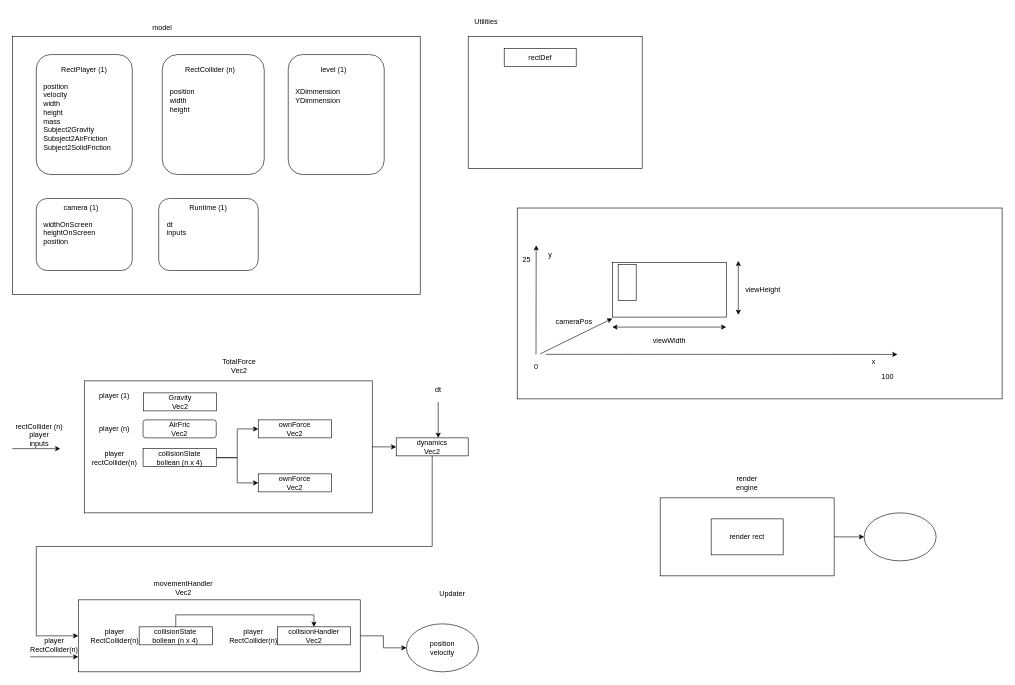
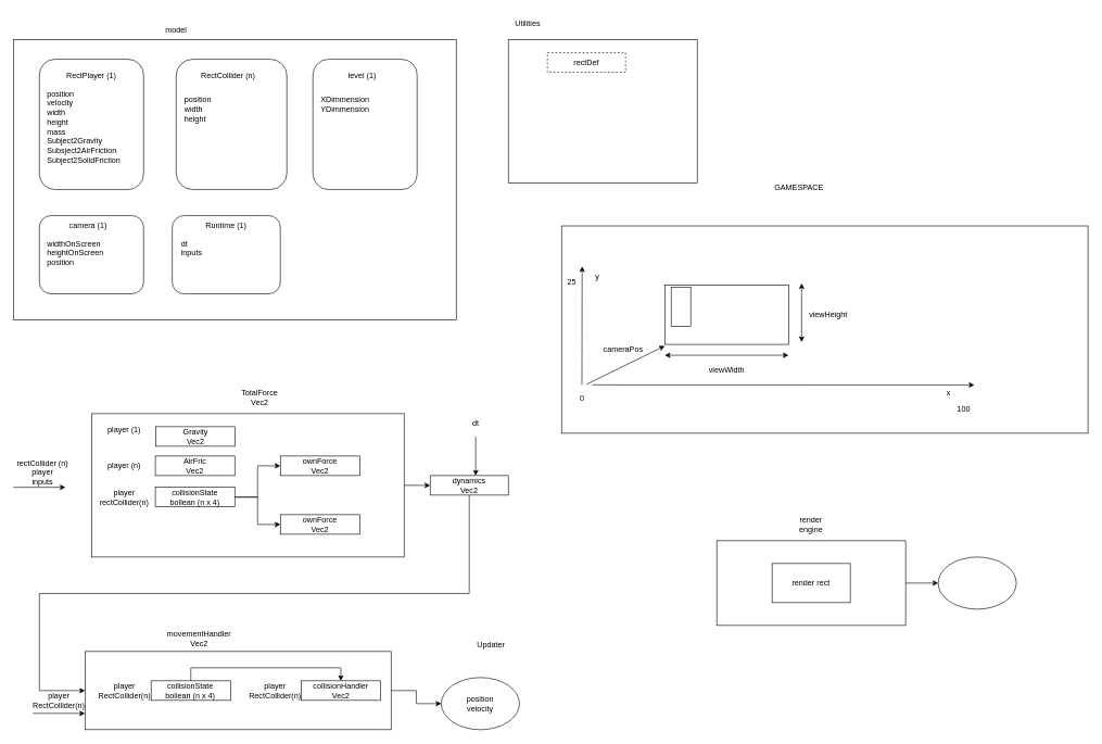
  <mxCell id="0" />
  <mxCell id="1" parent="0" />
  <mxCell id="2" value="" style="rounded=0;whiteSpace=wrap;html=1;fillColor=none;" parent="1" vertex="1"><mxGeometry x="20" y="60" width="680" height="430" as="geometry" /></mxCell>
  <mxCell id="3" value="" style="rounded=1;whiteSpace=wrap;html=1;" parent="1" vertex="1"><mxGeometry x="60" y="90" width="160" height="200" as="geometry" /></mxCell>
  <mxCell id="4" value="RectPlayer (1)" style="text;html=1;strokeColor=none;fillColor=none;align=center;verticalAlign=middle;whiteSpace=wrap;rounded=0;" parent="1" vertex="1"><mxGeometry x="100" y="100" width="80" height="30" as="geometry" /></mxCell>
  <mxCell id="5" value="model" style="text;html=1;strokeColor=none;fillColor=none;align=center;verticalAlign=middle;whiteSpace=wrap;rounded=0;" parent="1" vertex="1"><mxGeometry x="240" y="30" width="60" height="30" as="geometry" /></mxCell>
  <mxCell id="6" value="" style="rounded=1;whiteSpace=wrap;html=1;" parent="1" vertex="1"><mxGeometry x="60" y="330" width="160" height="120" as="geometry" /></mxCell>
  <mxCell id="7" value="widthOnScreen&lt;br&gt;heightOnScreen&lt;br&gt;position" style="text;html=1;strokeColor=none;fillColor=none;align=left;verticalAlign=top;whiteSpace=wrap;rounded=0;" parent="1" vertex="1"><mxGeometry x="70" y="360" width="116" height="71" as="geometry" /></mxCell>
  <mxCell id="8" value="camera (1)" style="text;html=1;strokeColor=none;fillColor=none;align=center;verticalAlign=middle;whiteSpace=wrap;rounded=0;" parent="1" vertex="1"><mxGeometry x="100" y="330" width="70" height="30" as="geometry" /></mxCell>
  <mxCell id="9" value="position&lt;br&gt;velocity&lt;br&gt;width&lt;br&gt;height&lt;br&gt;mass&lt;br&gt;Subject2Gravity&lt;br&gt;Subsject2AirFriction&lt;br&gt;Subject2SolidFriction" style="text;html=1;strokeColor=none;fillColor=none;align=left;verticalAlign=top;whiteSpace=wrap;rounded=0;" parent="1" vertex="1"><mxGeometry x="70" y="130" width="140" height="150" as="geometry" /></mxCell>
  <mxCell id="10" value="dynamics&lt;br&gt;Vec2" style="rounded=0;whiteSpace=wrap;html=1;" parent="1" vertex="1"><mxGeometry x="660" y="729" width="120" height="30" as="geometry" /></mxCell>
  <mxCell id="11" style="edgeStyle=orthogonalEdgeStyle;rounded=0;orthogonalLoop=1;jettySize=auto;html=1;exitX=1;exitY=0.5;exitDx=0;exitDy=0;entryX=0;entryY=0.5;entryDx=0;entryDy=0;" parent="1" source="12" target="10" edge="1"><mxGeometry relative="1" as="geometry" /></mxCell>
  <mxCell id="12" value="" style="rounded=0;whiteSpace=wrap;html=1;fillColor=none;" parent="1" vertex="1"><mxGeometry x="140" y="634" width="480" height="220" as="geometry" /></mxCell>
  <mxCell id="13" value="TotalForce&lt;br&gt;Vec2" style="text;html=1;strokeColor=none;fillColor=none;align=center;verticalAlign=middle;whiteSpace=wrap;rounded=0;" parent="1" vertex="1"><mxGeometry x="334.76" y="589" width="127.08" height="40" as="geometry" /></mxCell>
  <mxCell id="14" value="Gravity&lt;br&gt;Vec2" style="rounded=0;whiteSpace=wrap;html=1;" parent="1" vertex="1"><mxGeometry x="238.617" y="654" width="122" height="30" as="geometry" /></mxCell>
  <mxCell id="15" value="player (1)" style="text;html=1;strokeColor=none;fillColor=none;align=center;verticalAlign=middle;whiteSpace=wrap;rounded=0;" parent="1" vertex="1"><mxGeometry x="150.167" y="644" width="81.333" height="30" as="geometry" /></mxCell>
- <mxCell id="16" value="AirFric&lt;br&gt;Vec2" style="whiteSpace=wrap;html=1;rounded=1;" parent="1" vertex="1"><mxGeometry x="237.997" y="699" width="122" height="30" as="geometry" /></mxCell>
+ <mxCell id="16" value="AirFric&lt;br&gt;Vec2" style="rounded=0;whiteSpace=wrap;html=1;" parent="1" vertex="1"><mxGeometry x="237.997" y="699" width="122" height="30" as="geometry" /></mxCell>
  <mxCell id="17" value="ownForce&lt;br&gt;Vec2" style="rounded=0;whiteSpace=wrap;html=1;" parent="1" vertex="1"><mxGeometry x="429.997" y="699" width="122" height="30" as="geometry" /></mxCell>
  <mxCell id="18" value="player (n)" style="text;html=1;strokeColor=none;fillColor=none;align=center;verticalAlign=middle;whiteSpace=wrap;rounded=0;" parent="1" vertex="1"><mxGeometry x="150.167" y="699" width="81.333" height="30" as="geometry" /></mxCell>
  <mxCell id="19" value="player&lt;br&gt;rectCollider(n)" style="text;html=1;strokeColor=none;fillColor=none;align=center;verticalAlign=middle;whiteSpace=wrap;rounded=0;" parent="1" vertex="1"><mxGeometry x="150.167" y="747" width="81.333" height="30" as="geometry" /></mxCell>
  <mxCell id="20" style="edgeStyle=orthogonalEdgeStyle;rounded=0;orthogonalLoop=1;jettySize=auto;html=1;exitX=0.5;exitY=1;exitDx=0;exitDy=0;" parent="1" source="12" target="12" edge="1"><mxGeometry relative="1" as="geometry" /></mxCell>
  <mxCell id="21" value="rectCollider (n)&lt;br&gt;player&lt;br&gt;inputs" style="text;html=1;strokeColor=none;fillColor=none;align=center;verticalAlign=middle;whiteSpace=wrap;rounded=0;" parent="1" vertex="1"><mxGeometry x="20" y="709" width="90" height="30" as="geometry" /></mxCell>
  <mxCell id="22" style="edgeStyle=orthogonalEdgeStyle;rounded=0;orthogonalLoop=1;jettySize=auto;html=1;entryX=0;entryY=0.5;entryDx=0;entryDy=0;exitX=0.5;exitY=1;exitDx=0;exitDy=0;" parent="1" source="10" target="30" edge="1"><mxGeometry relative="1" as="geometry"><mxPoint x="680" y="790" as="sourcePoint" /><mxPoint x="80" y="1080" as="targetPoint" /><Array as="points"><mxPoint x="720" y="910" /><mxPoint x="60" y="910" /><mxPoint x="60" y="1059" /></Array></mxGeometry></mxCell>
  <mxCell id="23" value="" style="rounded=1;whiteSpace=wrap;html=1;" parent="1" vertex="1"><mxGeometry x="264" y="330" width="166" height="120" as="geometry" /></mxCell>
  <mxCell id="24" value="Runtime (1)" style="text;html=1;strokeColor=none;fillColor=none;align=center;verticalAlign=middle;whiteSpace=wrap;rounded=0;" parent="1" vertex="1"><mxGeometry x="312" y="330" width="70" height="30" as="geometry" /></mxCell>
  <mxCell id="25" value="dt&lt;br&gt;inputs" style="text;html=1;strokeColor=none;fillColor=none;align=left;verticalAlign=top;whiteSpace=wrap;rounded=0;" parent="1" vertex="1"><mxGeometry x="275.92" y="360" width="116" height="71" as="geometry" /></mxCell>
  <mxCell id="26" value="" style="endArrow=classic;html=1;rounded=0;entryX=0;entryY=0.5;entryDx=0;entryDy=0;" parent="1" edge="1"><mxGeometry width="50" height="50" relative="1" as="geometry"><mxPoint x="20" y="747" as="sourcePoint" /><mxPoint x="100" y="747" as="targetPoint" /></mxGeometry></mxCell>
  <mxCell id="27" value="" style="endArrow=classic;html=1;rounded=0;entryX=0.5;entryY=0;entryDx=0;entryDy=0;" parent="1" edge="1"><mxGeometry width="50" height="50" relative="1" as="geometry"><mxPoint x="730" y="669" as="sourcePoint" /><mxPoint x="730" y="729" as="targetPoint" /></mxGeometry></mxCell>
  <mxCell id="28" value="dt" style="text;html=1;strokeColor=none;fillColor=none;align=center;verticalAlign=middle;whiteSpace=wrap;rounded=0;" parent="1" vertex="1"><mxGeometry x="700" y="634" width="60" height="30" as="geometry" /></mxCell>
  <mxCell id="29" style="edgeStyle=orthogonalEdgeStyle;rounded=0;orthogonalLoop=1;jettySize=auto;html=1;entryX=0;entryY=0.5;entryDx=0;entryDy=0;" parent="1" source="30" target="34" edge="1"><mxGeometry relative="1" as="geometry" /></mxCell>
  <mxCell id="30" value="" style="rounded=0;whiteSpace=wrap;html=1;fillColor=none;" parent="1" vertex="1"><mxGeometry x="130" y="999" width="470" height="120" as="geometry" /></mxCell>
  <mxCell id="31" value="movementHandler&lt;br&gt;Vec2" style="text;html=1;strokeColor=none;fillColor=none;align=center;verticalAlign=middle;whiteSpace=wrap;rounded=0;" parent="1" vertex="1"><mxGeometry x="242.38" y="959" width="127.08" height="40" as="geometry" /></mxCell>
  <mxCell id="32" value="player&lt;br&gt;RectCollider(n)" style="text;html=1;strokeColor=none;fillColor=none;align=center;verticalAlign=middle;whiteSpace=wrap;rounded=0;" parent="1" vertex="1"><mxGeometry x="60" y="1059" width="60" height="30" as="geometry" /></mxCell>
  <mxCell id="33" value="" style="endArrow=classic;html=1;rounded=0;entryX=0;entryY=0.5;entryDx=0;entryDy=0;" parent="1" edge="1"><mxGeometry width="50" height="50" relative="1" as="geometry"><mxPoint x="50" y="1094" as="sourcePoint" /><mxPoint x="130" y="1094" as="targetPoint" /></mxGeometry></mxCell>
  <mxCell id="34" value="position&lt;br&gt;velocity" style="ellipse;whiteSpace=wrap;html=1;" parent="1" vertex="1"><mxGeometry x="677.08" y="1039" width="120" height="80" as="geometry" /></mxCell>
  <mxCell id="35" value="Updater" style="text;html=1;strokeColor=none;fillColor=none;align=center;verticalAlign=middle;whiteSpace=wrap;rounded=0;" parent="1" vertex="1"><mxGeometry x="690" y="969" width="127.08" height="40" as="geometry" /></mxCell>
  <mxCell id="36" style="edgeStyle=orthogonalEdgeStyle;rounded=0;orthogonalLoop=1;jettySize=auto;html=1;entryX=0;entryY=0.5;entryDx=0;entryDy=0;" parent="1" source="38" target="17" edge="1"><mxGeometry relative="1" as="geometry" /></mxCell>
  <mxCell id="37" style="edgeStyle=orthogonalEdgeStyle;rounded=0;orthogonalLoop=1;jettySize=auto;html=1;entryX=0;entryY=0.5;entryDx=0;entryDy=0;" parent="1" source="38" target="39" edge="1"><mxGeometry relative="1" as="geometry" /></mxCell>
  <mxCell id="38" value="collisionState&lt;br&gt;bollean (n x 4)" style="rounded=0;whiteSpace=wrap;html=1;" parent="1" vertex="1"><mxGeometry x="237.997" y="747" width="122" height="30" as="geometry" /></mxCell>
  <mxCell id="39" value="ownForce&lt;br&gt;Vec2" style="rounded=0;whiteSpace=wrap;html=1;" parent="1" vertex="1"><mxGeometry x="429.997" y="789" width="122" height="30" as="geometry" /></mxCell>
  <mxCell id="40" value="" style="group" parent="1" vertex="1" connectable="0"><mxGeometry x="480" y="90" width="160" height="200" as="geometry" /></mxCell>
  <mxCell id="41" value="" style="rounded=1;whiteSpace=wrap;html=1;" parent="40" vertex="1"><mxGeometry width="160" height="200" as="geometry" /></mxCell>
  <mxCell id="42" value="level (1)" style="text;html=1;strokeColor=none;fillColor=none;align=center;verticalAlign=middle;whiteSpace=wrap;rounded=0;" parent="40" vertex="1"><mxGeometry x="46.08" y="10" width="60" height="30" as="geometry" /></mxCell>
  <mxCell id="43" value="XDimmension&lt;br&gt;YDimmension&lt;br&gt;" style="text;html=1;strokeColor=none;fillColor=none;align=left;verticalAlign=top;whiteSpace=wrap;rounded=0;" parent="40" vertex="1"><mxGeometry x="10.08" y="49" width="116" height="71" as="geometry" /></mxCell>
  <mxCell id="44" value="" style="group" parent="1" vertex="1" connectable="0"><mxGeometry x="270" y="90" width="170" height="200" as="geometry" /></mxCell>
  <mxCell id="45" value="" style="rounded=1;whiteSpace=wrap;html=1;" parent="44" vertex="1"><mxGeometry width="170" height="200" as="geometry" /></mxCell>
  <mxCell id="46" value="RectCollider (n)" style="text;html=1;strokeColor=none;fillColor=none;align=center;verticalAlign=middle;whiteSpace=wrap;rounded=0;" parent="44" vertex="1"><mxGeometry x="31.875" y="10" width="95.625" height="30" as="geometry" /></mxCell>
  <mxCell id="47" value="position&lt;br&gt;width&lt;br&gt;height" style="text;html=1;strokeColor=none;fillColor=none;align=left;verticalAlign=top;whiteSpace=wrap;rounded=0;" parent="44" vertex="1"><mxGeometry x="10.71" y="49" width="123.25" height="71" as="geometry" /></mxCell>
  <mxCell id="48" style="edgeStyle=orthogonalEdgeStyle;rounded=0;orthogonalLoop=1;jettySize=auto;html=1;entryX=0.5;entryY=0;entryDx=0;entryDy=0;exitX=0.5;exitY=0;exitDx=0;exitDy=0;" parent="1" source="49" target="51" edge="1"><mxGeometry relative="1" as="geometry"><Array as="points" /></mxGeometry></mxCell>
  <mxCell id="49" value="collisionState&lt;br&gt;bollean (n x 4)" style="rounded=0;whiteSpace=wrap;html=1;" parent="1" vertex="1"><mxGeometry x="231.497" y="1044" width="122" height="30" as="geometry" /></mxCell>
  <mxCell id="50" value="player&lt;br&gt;RectCollider(n)" style="text;html=1;strokeColor=none;fillColor=none;align=center;verticalAlign=middle;whiteSpace=wrap;rounded=0;" parent="1" vertex="1"><mxGeometry x="160.83" y="1044" width="60" height="30" as="geometry" /></mxCell>
  <mxCell id="51" value="collisionHandler&lt;br&gt;Vec2" style="rounded=0;whiteSpace=wrap;html=1;" parent="1" vertex="1"><mxGeometry x="461.837" y="1044" width="122" height="30" as="geometry" /></mxCell>
  <mxCell id="52" value="player&lt;br&gt;RectCollider(n)" style="text;html=1;strokeColor=none;fillColor=none;align=center;verticalAlign=middle;whiteSpace=wrap;rounded=0;" parent="1" vertex="1"><mxGeometry x="391.92" y="1044" width="60" height="30" as="geometry" /></mxCell>
  <mxCell id="53" value="" style="rounded=0;whiteSpace=wrap;html=1;fillColor=none;" parent="1" vertex="1"><mxGeometry x="780" y="60" width="290" height="220" as="geometry" /></mxCell>
- <mxCell id="54" value="rectDef" style="rounded=0;whiteSpace=wrap;html=1;" parent="1" vertex="1"><mxGeometry x="840" y="80" width="120" height="30" as="geometry" /></mxCell>
+ <mxCell id="54" value="rectDef" style="rounded=0;whiteSpace=wrap;html=1;dashed=1;" parent="1" vertex="1"><mxGeometry x="840" y="80" width="120" height="30" as="geometry" /></mxCell>
  <mxCell id="55" value="Utilities" style="text;html=1;strokeColor=none;fillColor=none;align=center;verticalAlign=middle;whiteSpace=wrap;rounded=0;" parent="1" vertex="1"><mxGeometry x="780" y="20" width="60" height="30" as="geometry" /></mxCell>
  <mxCell id="56" style="edgeStyle=orthogonalEdgeStyle;rounded=0;orthogonalLoop=1;jettySize=auto;html=1;exitX=0.5;exitY=1;exitDx=0;exitDy=0;" parent="1" source="54" target="54" edge="1"><mxGeometry relative="1" as="geometry" /></mxCell>
  <mxCell id="57" style="edgeStyle=orthogonalEdgeStyle;rounded=0;orthogonalLoop=1;jettySize=auto;html=1;entryX=0;entryY=0.5;entryDx=0;entryDy=0;" parent="1" source="58" target="61" edge="1"><mxGeometry relative="1" as="geometry" /></mxCell>
  <mxCell id="58" value="" style="rounded=0;whiteSpace=wrap;html=1;gradientColor=none;fillColor=none;" parent="1" vertex="1"><mxGeometry x="1100" y="829" width="290" height="130" as="geometry" /></mxCell>
  <mxCell id="59" value="render engine" style="text;html=1;strokeColor=none;fillColor=none;align=center;verticalAlign=middle;whiteSpace=wrap;rounded=0;" parent="1" vertex="1"><mxGeometry x="1215" y="789" width="60" height="30" as="geometry" /></mxCell>
  <mxCell id="60" value="render rect" style="rounded=0;whiteSpace=wrap;html=1;" parent="1" vertex="1"><mxGeometry x="1185" y="864" width="120" height="60" as="geometry" /></mxCell>
  <mxCell id="61" value="" style="ellipse;whiteSpace=wrap;html=1;" parent="1" vertex="1"><mxGeometry x="1440" y="854" width="120" height="80" as="geometry" /></mxCell>
  <mxCell id="62" value="" style="group" vertex="1" connectable="0" parent="1"><mxGeometry x="830" y="264" width="840" height="400" as="geometry" /></mxCell>
  <mxCell id="63" value="" style="rounded=0;whiteSpace=wrap;html=1;" parent="62" vertex="1"><mxGeometry x="31.698" y="81.818" width="808.302" height="318.182" as="geometry" /></mxCell>
+ <mxCell id="64" value="GAMESPACE" style="text;html=1;strokeColor=none;fillColor=none;align=center;verticalAlign=middle;whiteSpace=wrap;rounded=0;" parent="62" vertex="1"><mxGeometry x="348.679" width="95.094" height="45.455" as="geometry" /></mxCell>
  <mxCell id="65" value="y" style="text;html=1;strokeColor=none;fillColor=none;align=center;verticalAlign=middle;whiteSpace=wrap;rounded=0;" parent="62" vertex="1"><mxGeometry x="63.396" y="145.455" width="47.547" height="28.788" as="geometry" /></mxCell>
  <mxCell id="66" value="" style="endArrow=classic;html=1;rounded=0;entryX=0.911;entryY=0.148;entryDx=0;entryDy=0;entryPerimeter=0;" parent="62" edge="1"><mxGeometry width="50" height="50" relative="1" as="geometry"><mxPoint x="79.245" y="325.758" as="sourcePoint" /><mxPoint x="665.581" y="325.879" as="targetPoint" /></mxGeometry></mxCell>
  <mxCell id="67" value="x" style="text;html=1;strokeColor=none;fillColor=none;align=center;verticalAlign=middle;whiteSpace=wrap;rounded=0;" parent="62" vertex="1"><mxGeometry x="602.264" y="324.242" width="47.547" height="28.788" as="geometry" /></mxCell>
  <mxCell id="68" value="0" style="text;html=1;strokeColor=none;fillColor=none;align=center;verticalAlign=middle;whiteSpace=wrap;rounded=0;" parent="62" vertex="1"><mxGeometry x="15.849" y="324.242" width="95.094" height="45.455" as="geometry" /></mxCell>
  <mxCell id="69" value="25" style="text;html=1;strokeColor=none;fillColor=none;align=center;verticalAlign=middle;whiteSpace=wrap;rounded=0;" parent="62" vertex="1"><mxGeometry y="145.455" width="95.094" height="45.455" as="geometry" /></mxCell>
  <mxCell id="70" value="100" style="text;html=1;strokeColor=none;fillColor=none;align=center;verticalAlign=middle;whiteSpace=wrap;rounded=0;" parent="62" vertex="1"><mxGeometry x="618.113" y="340.909" width="63.396" height="45.455" as="geometry" /></mxCell>
  <mxCell id="71" value="" style="endArrow=classic;html=1;rounded=0;exitX=0.039;exitY=0.719;exitDx=0;exitDy=0;exitPerimeter=0;entryX=0.02;entryY=0.195;entryDx=0;entryDy=0;entryPerimeter=0;" edge="1" parent="62"><mxGeometry width="50" height="50" relative="1" as="geometry"><mxPoint x="63.016" y="325.758" as="sourcePoint" /><mxPoint x="63.333" y="143.879" as="targetPoint" /></mxGeometry></mxCell>
  <mxCell id="72" value="" style="rounded=0;whiteSpace=wrap;html=1;" vertex="1" parent="62"><mxGeometry x="190.189" y="172.727" width="190.189" height="90.909" as="geometry" /></mxCell>
  <mxCell id="73" value="" style="endArrow=classic;startArrow=classic;html=1;rounded=0;entryX=0.431;entryY=0.671;entryDx=0;entryDy=0;entryPerimeter=0;exitX=0.196;exitY=0.671;exitDx=0;exitDy=0;exitPerimeter=0;" edge="1" parent="62"><mxGeometry width="50" height="50" relative="1" as="geometry"><mxPoint x="190.189" y="280.303" as="sourcePoint" /><mxPoint x="380.14" y="280.303" as="targetPoint" /></mxGeometry></mxCell>
  <mxCell id="74" value="viewWidth" style="text;html=1;strokeColor=none;fillColor=none;align=center;verticalAlign=middle;whiteSpace=wrap;rounded=0;" vertex="1" parent="62"><mxGeometry x="253.585" y="295.455" width="63.396" height="15.152" as="geometry" /></mxCell>
  <mxCell id="75" value="" style="endArrow=classic;startArrow=classic;html=1;rounded=0;entryX=0.456;entryY=0.277;entryDx=0;entryDy=0;entryPerimeter=0;exitX=0.456;exitY=0.56;exitDx=0;exitDy=0;exitPerimeter=0;" edge="1" parent="62" source="63" target="63"><mxGeometry width="50" height="50" relative="1" as="geometry"><mxPoint x="200.189" y="290.303" as="sourcePoint" /><mxPoint x="390.14" y="290.303" as="targetPoint" /></mxGeometry></mxCell>
  <mxCell id="76" value="viewHeight" style="text;html=1;strokeColor=none;fillColor=none;align=center;verticalAlign=middle;whiteSpace=wrap;rounded=0;" vertex="1" parent="62"><mxGeometry x="410.005" y="210.605" width="63.396" height="15.152" as="geometry" /></mxCell>
  <mxCell id="77" value="" style="endArrow=classic;html=1;rounded=0;entryX=0.196;entryY=0.579;entryDx=0;entryDy=0;exitX=0.572;exitY=0.014;exitDx=0;exitDy=0;exitPerimeter=0;entryPerimeter=0;" edge="1" parent="62" source="68" target="63"><mxGeometry width="50" height="50" relative="1" as="geometry"><mxPoint x="270" y="220" as="sourcePoint" /><mxPoint x="320" y="170" as="targetPoint" /></mxGeometry></mxCell>
  <mxCell id="78" value="cameraPos" style="text;html=1;strokeColor=none;fillColor=none;align=center;verticalAlign=middle;whiteSpace=wrap;rounded=0;" vertex="1" parent="62"><mxGeometry x="95.095" y="263.635" width="63.396" height="15.152" as="geometry" /></mxCell>
  <mxCell id="79" value="" style="rounded=0;whiteSpace=wrap;html=1;" vertex="1" parent="62"><mxGeometry x="200.0" y="176" width="30" height="60" as="geometry" /></mxCell>
